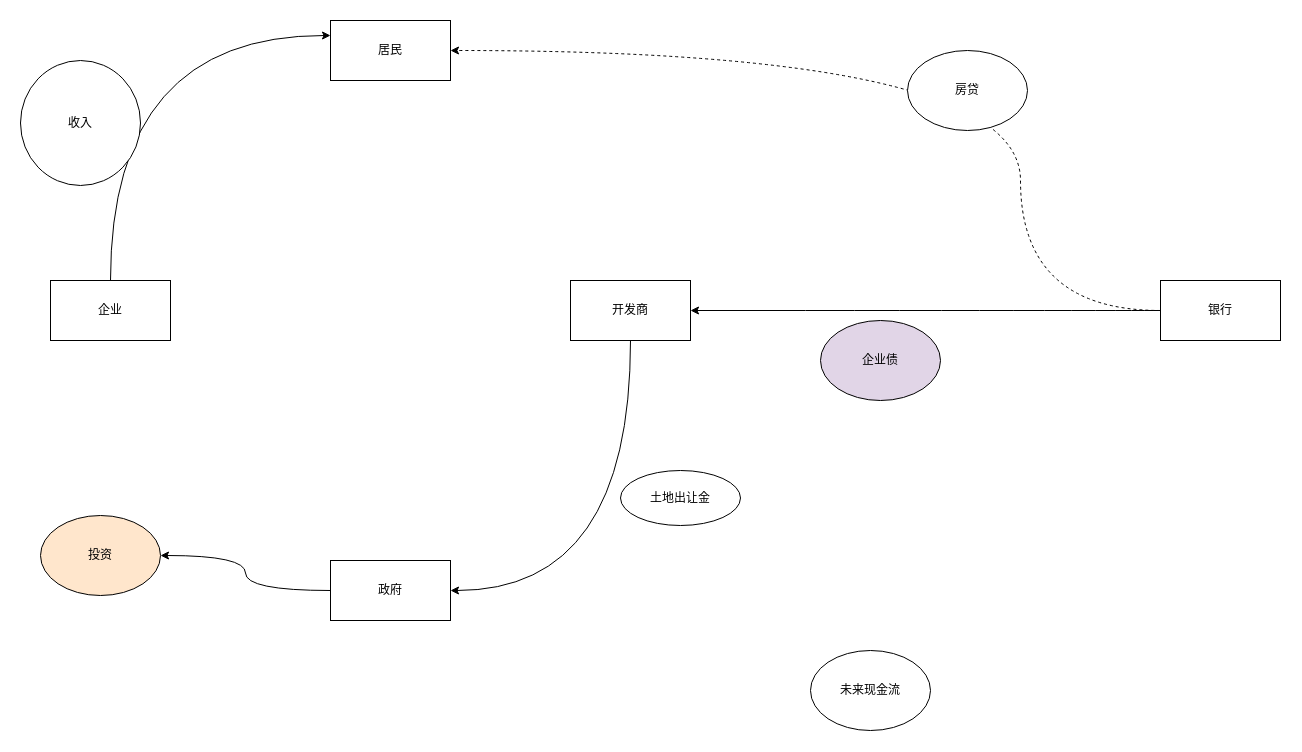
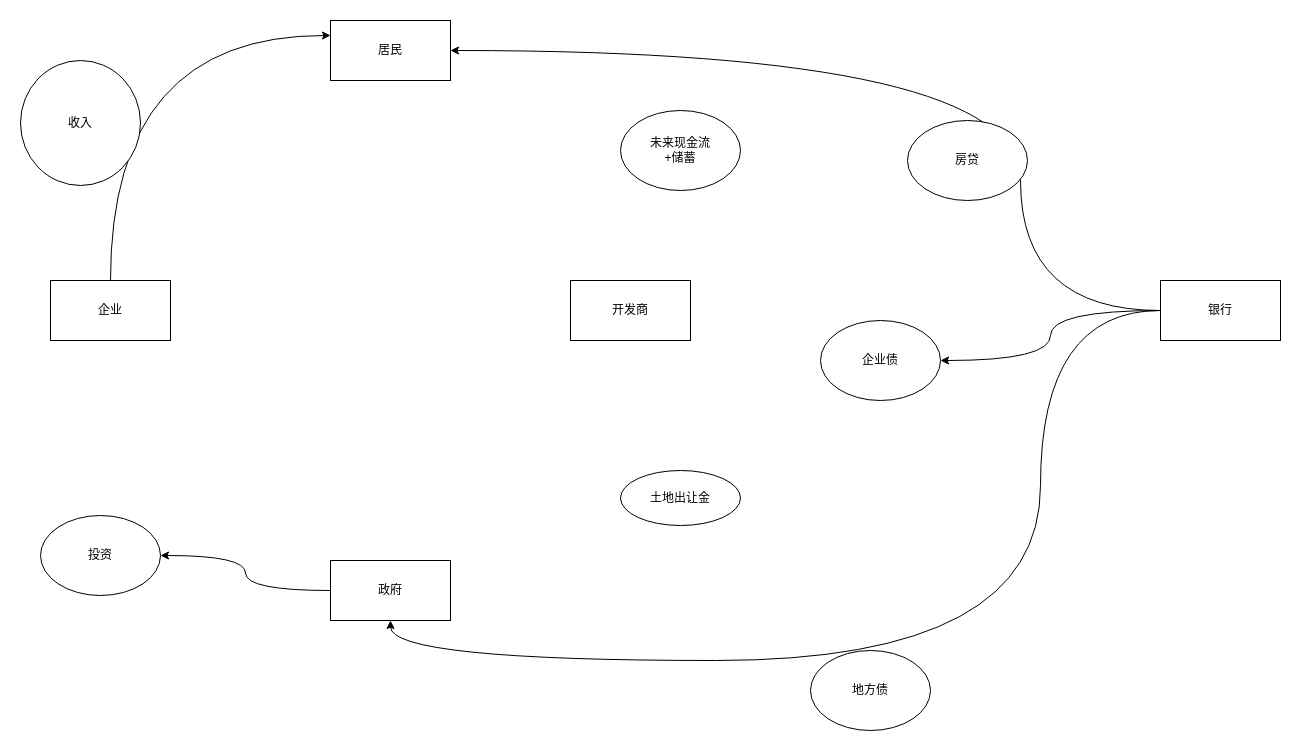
  <mxCell id="0" />
  <mxCell id="1" parent="0" />
- <mxCell id="2" style="edgeStyle=orthogonalEdgeStyle;curved=1;rounded=0;orthogonalLoop=1;jettySize=auto;html=1;entryX=1;entryY=0.5;entryDx=0;entryDy=0;" edge="1" parent="1" source="3" target="6"><mxGeometry relative="1" as="geometry"><Array as="points"><mxPoint x="630" y="590" /></Array></mxGeometry></mxCell>
  <mxCell id="3" value="开发商" style="whiteSpace=wrap;html=1;" vertex="1" parent="1"><mxGeometry x="570" y="280" width="120" height="60" as="geometry" /></mxCell>
  <mxCell id="4" value="居民" style="whiteSpace=wrap;html=1;" vertex="1" parent="1"><mxGeometry x="330" y="20" width="120" height="60" as="geometry" /></mxCell>
  <mxCell id="5" style="edgeStyle=orthogonalEdgeStyle;curved=1;rounded=0;orthogonalLoop=1;jettySize=auto;html=1;" edge="1" parent="1" source="6" target="11"><mxGeometry relative="1" as="geometry" /></mxCell>
  <mxCell id="6" value="政府" style="whiteSpace=wrap;html=1;" vertex="1" parent="1"><mxGeometry x="330" y="560" width="120" height="60" as="geometry" /></mxCell>
+ <mxCell id="7" value="未来现金流&lt;div&gt;+&lt;span style=&quot;background-color: initial;&quot;&gt;储蓄&lt;/span&gt;&lt;/div&gt;" style="ellipse;whiteSpace=wrap;html=1;" vertex="1" parent="1"><mxGeometry x="620" y="110" width="120" height="80" as="geometry" /></mxCell>
  <mxCell id="8" value="土地出让金" style="ellipse;whiteSpace=wrap;html=1;" vertex="1" parent="1"><mxGeometry x="620" y="470" width="120" height="55" as="geometry" /></mxCell>
  <mxCell id="9" style="edgeStyle=orthogonalEdgeStyle;curved=1;rounded=0;orthogonalLoop=1;jettySize=auto;html=1;entryX=0;entryY=0.25;entryDx=0;entryDy=0;" edge="1" parent="1" source="10" target="4"><mxGeometry relative="1" as="geometry"><Array as="points"><mxPoint x="110" y="35" /></Array></mxGeometry></mxCell>
  <mxCell id="10" value="企业" style="whiteSpace=wrap;html=1;" vertex="1" parent="1"><mxGeometry x="50" y="280" width="120" height="60" as="geometry" /></mxCell>
- <mxCell id="11" value="投资" style="ellipse;whiteSpace=wrap;html=1;fillColor=#ffe6cc;" vertex="1" parent="1"><mxGeometry x="40" y="515" width="120" height="80" as="geometry" /></mxCell>
+ <mxCell id="11" value="投资" style="ellipse;whiteSpace=wrap;html=1;" vertex="1" parent="1"><mxGeometry x="40" y="515" width="120" height="80" as="geometry" /></mxCell>
  <mxCell id="12" value="收入" style="ellipse;whiteSpace=wrap;html=1;" vertex="1" parent="1"><mxGeometry x="20" y="60" width="120" height="125" as="geometry" /></mxCell>
- <mxCell id="13" style="edgeStyle=orthogonalEdgeStyle;curved=1;rounded=0;orthogonalLoop=1;jettySize=auto;html=1;entryX=1;entryY=0.5;entryDx=0;entryDy=0;dashed=1;" edge="1" parent="1" source="16" target="4"><mxGeometry relative="1" as="geometry"><Array as="points"><mxPoint x="1020" y="50" /></Array></mxGeometry></mxCell>
- <mxCell id="15" style="edgeStyle=orthogonalEdgeStyle;curved=1;rounded=0;orthogonalLoop=1;jettySize=auto;html=1;entryX=1;entryY=0.5;entryDx=0;entryDy=0;" edge="1" parent="1" source="16" target="3"><mxGeometry relative="1" as="geometry" /></mxCell>
+ <mxCell id="13" style="edgeStyle=orthogonalEdgeStyle;curved=1;rounded=0;orthogonalLoop=1;jettySize=auto;html=1;entryX=1;entryY=0.5;entryDx=0;entryDy=0;" edge="1" parent="1" source="16" target="4"><mxGeometry relative="1" as="geometry"><Array as="points"><mxPoint x="1020" y="50" /></Array></mxGeometry></mxCell>
+ <mxCell id="14" style="edgeStyle=orthogonalEdgeStyle;curved=1;rounded=0;orthogonalLoop=1;jettySize=auto;html=1;entryX=0.5;entryY=1;entryDx=0;entryDy=0;" edge="1" parent="1" source="16" target="6"><mxGeometry relative="1" as="geometry"><Array as="points"><mxPoint x="1040" y="660" /><mxPoint x="390" y="660" /></Array></mxGeometry></mxCell>
+ <mxCell id="15" style="edgeStyle=orthogonalEdgeStyle;curved=1;rounded=0;orthogonalLoop=1;jettySize=auto;html=1;" edge="1" parent="1" source="16" target="19"><mxGeometry relative="1" as="geometry" /></mxCell>
  <mxCell id="16" value="银行" style="whiteSpace=wrap;html=1;" vertex="1" parent="1"><mxGeometry x="1160" y="280" width="120" height="60" as="geometry" /></mxCell>
- <mxCell id="17" value="房贷" style="ellipse;whiteSpace=wrap;html=1;" vertex="1" parent="1"><mxGeometry x="907" y="50" width="120" height="80" as="geometry" /></mxCell>
- <mxCell id="18" value="未来现金流" style="ellipse;whiteSpace=wrap;html=1;" vertex="1" parent="1"><mxGeometry x="810" y="650" width="120" height="80" as="geometry" /></mxCell>
- <mxCell id="19" value="企业债" style="ellipse;whiteSpace=wrap;html=1;fillColor=#e1d5e7;" vertex="1" parent="1"><mxGeometry x="820" y="320" width="120" height="80" as="geometry" /></mxCell>
+ <mxCell id="17" value="房贷" style="ellipse;whiteSpace=wrap;html=1;" vertex="1" parent="1"><mxGeometry x="907" y="120" width="120" height="80" as="geometry" /></mxCell>
+ <mxCell id="18" value="地方债" style="ellipse;whiteSpace=wrap;html=1;" vertex="1" parent="1"><mxGeometry x="810" y="650" width="120" height="80" as="geometry" /></mxCell>
+ <mxCell id="19" value="企业债" style="ellipse;whiteSpace=wrap;html=1;" vertex="1" parent="1"><mxGeometry x="820" y="320" width="120" height="80" as="geometry" /></mxCell>
